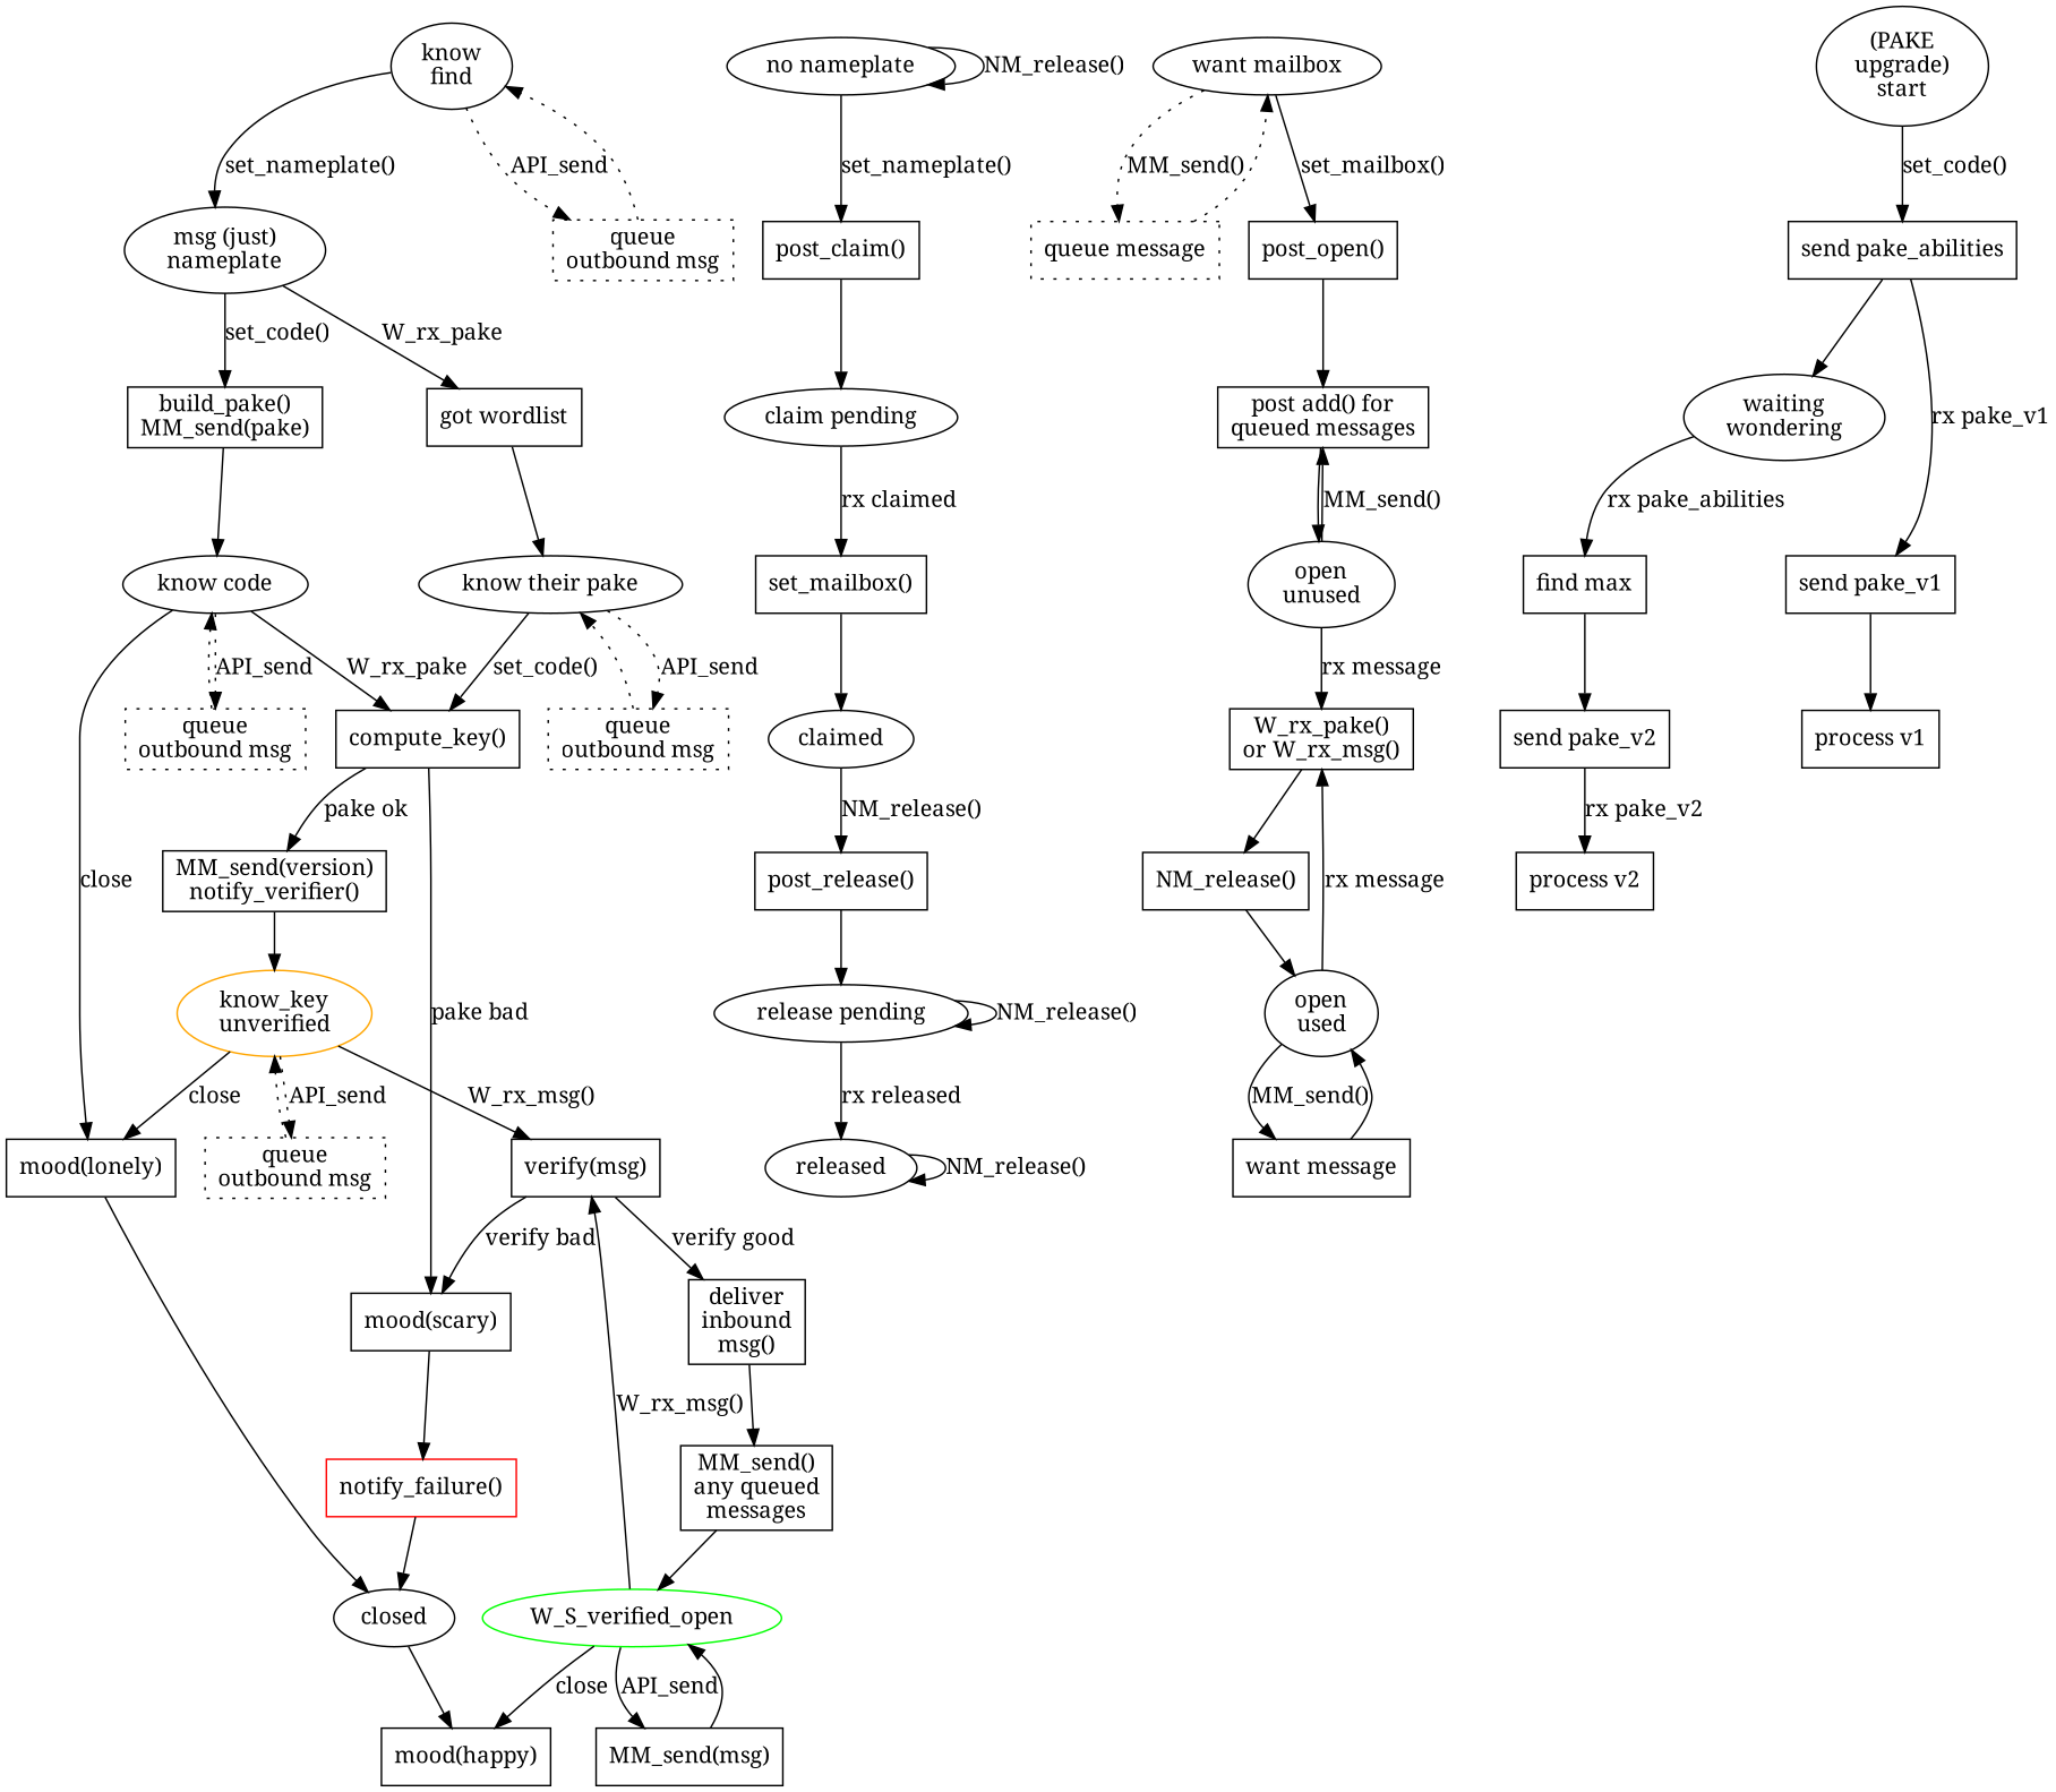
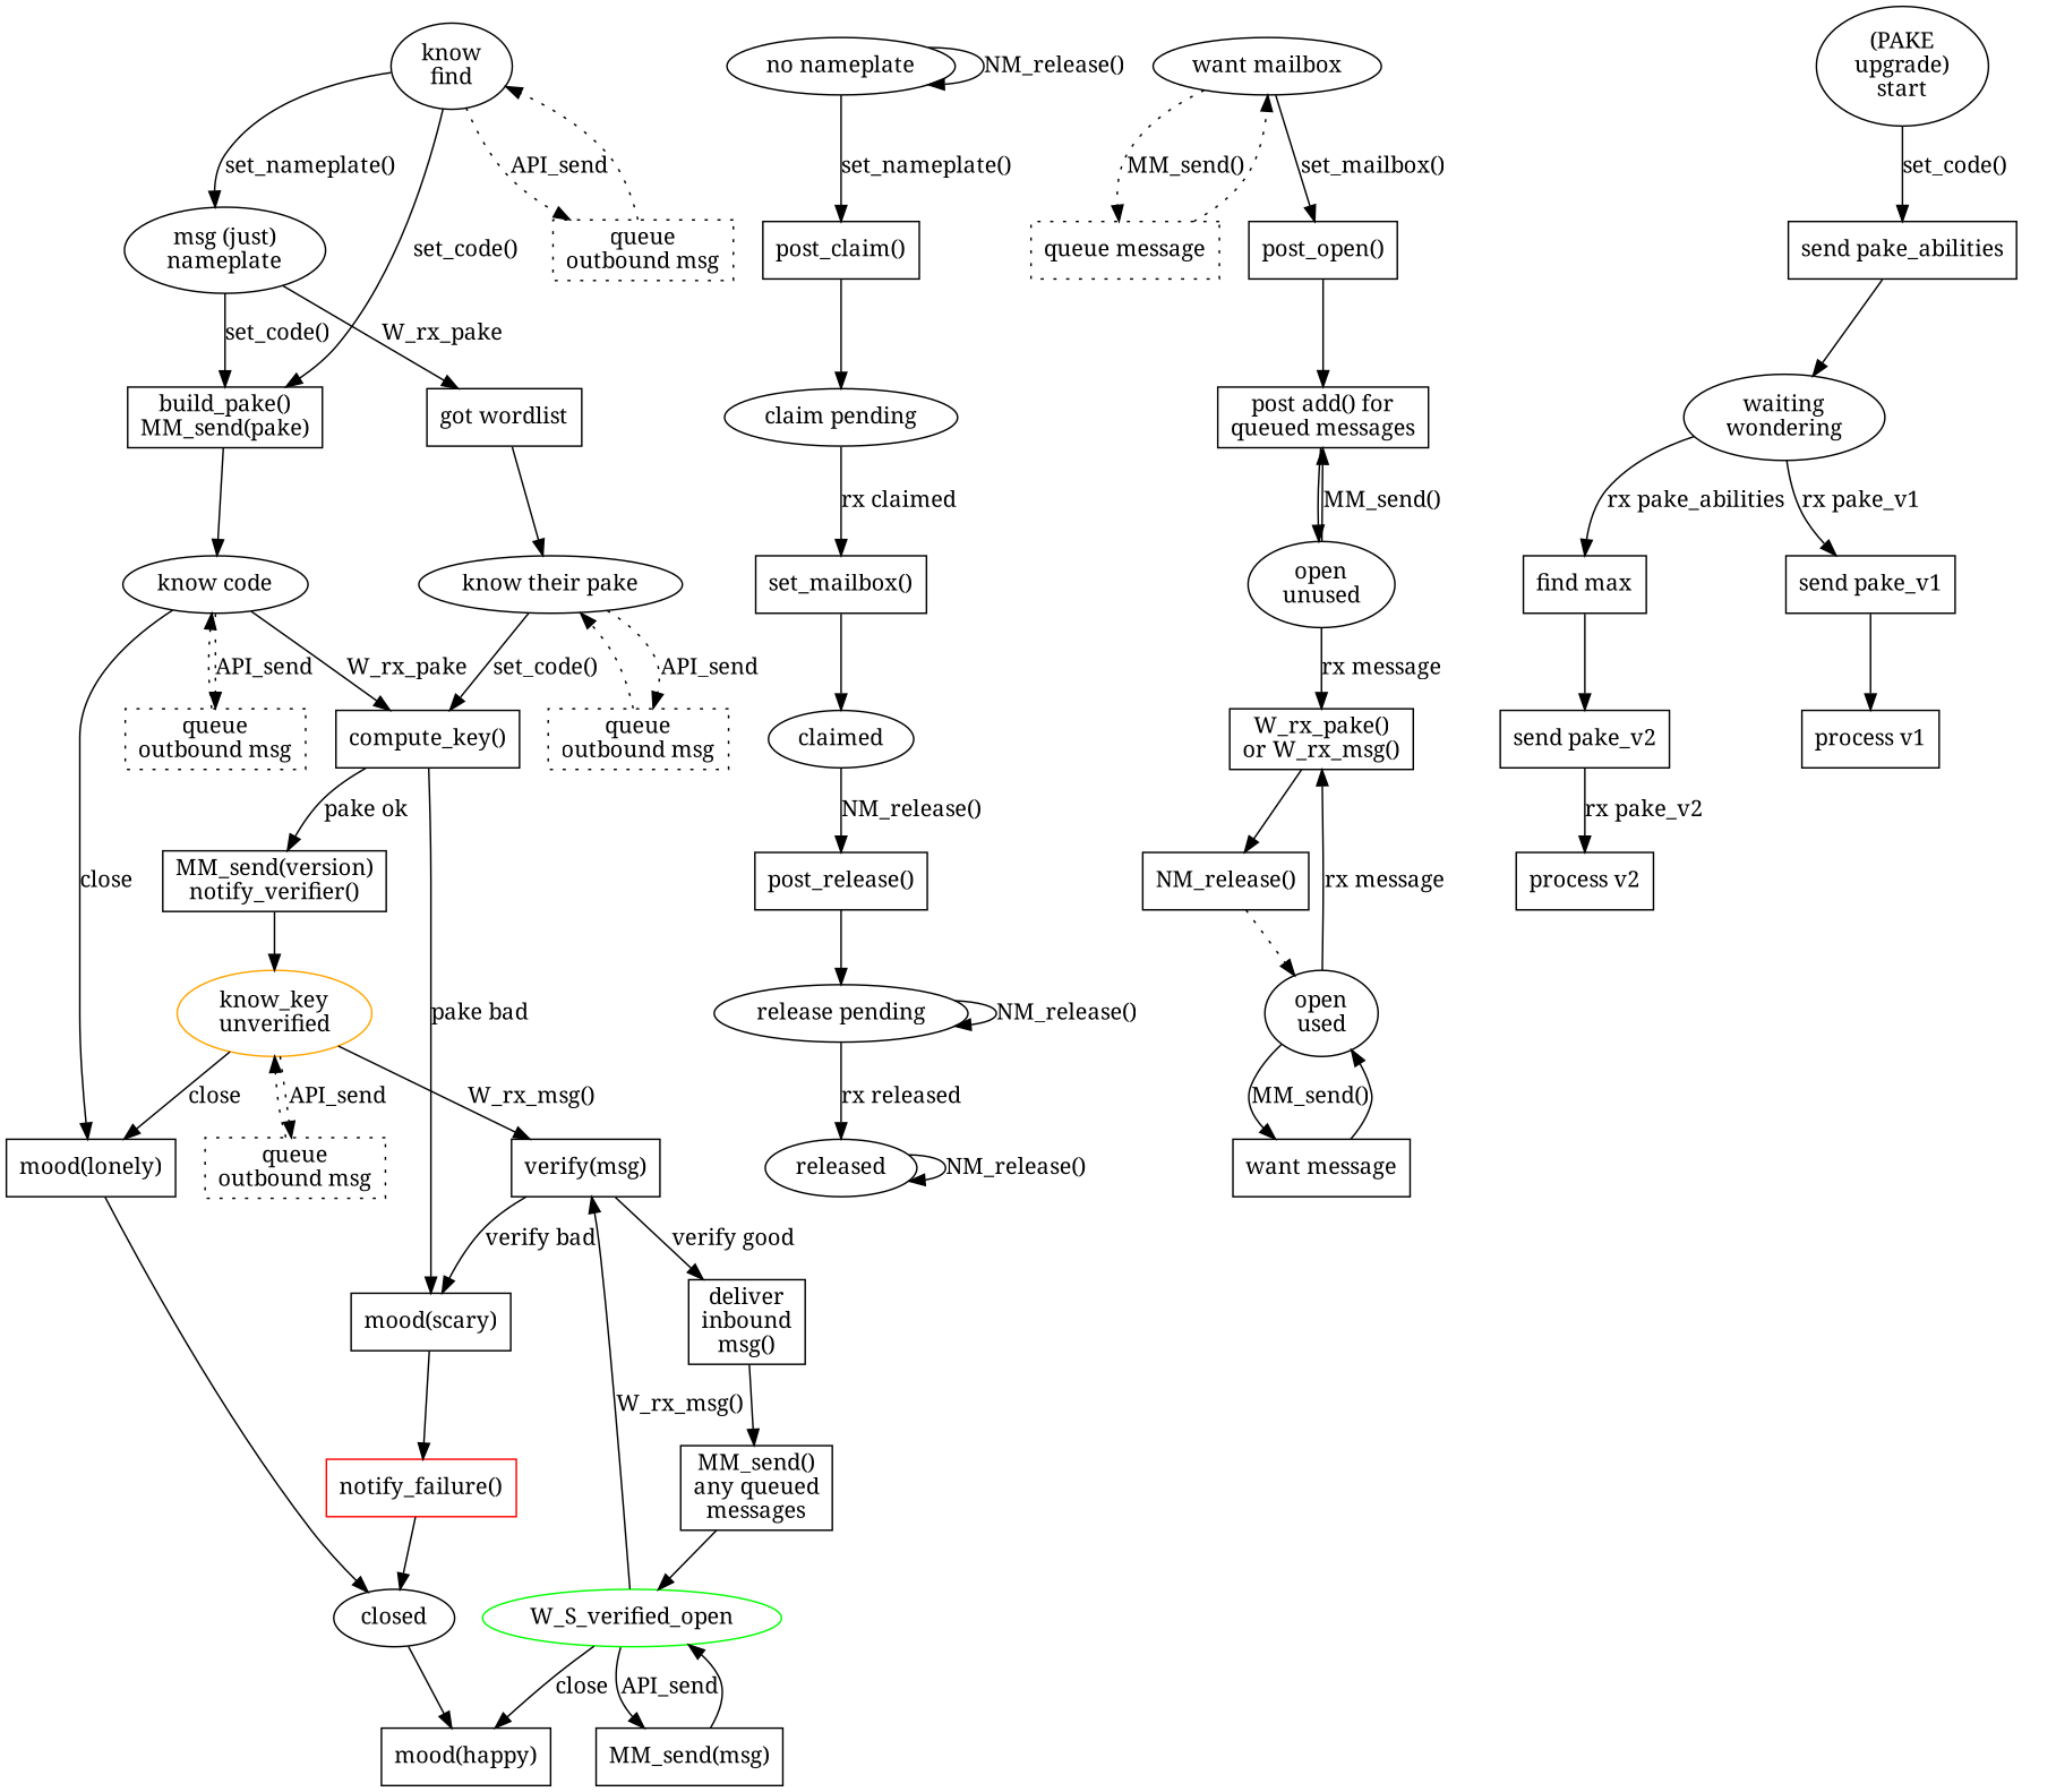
  digraph {
    fontname="Noto Serif"
    node [fontname="Noto Serif" shape=box]
    edge [fontname="Noto Serif"]
    n1 [label="know\nfind" shape=""]
    n2 [label="msg (just)\nnameplate" shape=""]
    n3 [label="build_pake()\nMM_send(pake)"]
    n4 [label="queue\noutbound msg" style=dotted]
    n5 [label="got wordlist"]
    n6 [label="know code\n" shape=""]
    n7 [label="know their pake" shape=""]
    n8 [label="compute_key()"]
    n9 [label="mood(lonely)"]
    n10 [label="queue\noutbound msg" style=dotted]
    n11 [label="MM_send(version)\nnotify_verifier()"]
    n12 [label="mood(scary)"]
    n13 [label=closed shape=""]
    n14 [color=orange label="know_key\nunverified" shape=""]
    n15 [color=red label="notify_failure()"]
    n16 [label="verify(msg)"]
    n17 [label="queue\noutbound msg" style=dotted]
    n18 [label="deliver\ninbound\nmsg()"]
    n19 [label="MM_send()\nany queued\nmessages"]
    n20 [color=green label=W_S_verified_open shape=""]
    n21 [label="mood(happy)"]
    n22 [label="MM_send(msg)"]
    n23 [label="queue\noutbound msg" style=dotted]
    n24 [label="no nameplate" shape=""]
    n25 [label="post_claim()"]
    n26 [label="claim pending" shape=""]
    n27 [label="set_mailbox()"]
    n28 [label=claimed shape=""]
    n29 [label="post_release()"]
    n30 [label="release pending" shape=""]
    n31 [label=released shape=""]
    n32 [label="want mailbox" shape=""]
    n33 [label="queue message" style=dotted]
    n34 [label="post_open()"]
    n35 [label="post add() for\nqueued messages"]
    n36 [label="open\nunused" shape=""]
    n37 [label="W_rx_pake()\nor W_rx_msg()"]
    n38 [label="NM_release()"]
    n39 [label="open\nused" shape=""]
    n40 [label="want message"]
    n41 [label="(PAKE\nupgrade)\nstart" shape=""]
    n42 [label="send pake_abilities"]
    n43 [label="waiting\nwondering" shape=""]
    n44 [label="send pake_v1"]
    n45 [label="find max"]
    n46 [label="process v1"]
    n47 [label="send pake_v2"]
    n48 [label="process v2"]
    n1 -> n2 [label="set_nameplate()"]
+   n1 -> n3 [label="set_code()"]
    n1 -> n4 [label=API_send style=dotted]
    n2 -> n3 [label="set_code()"]
    n2 -> n5 [label=W_rx_pake]
    n3 -> n6
    n4 -> n1 [style=dotted]
    n5 -> n7
    n6 -> n8 [label=W_rx_pake]
    n6 -> n9 [label=close]
    n6 -> n10 [label=API_send style=dotted]
    n7 -> n8 [label="set_code()"]
    n7 -> n23 [label=API_send style=dotted]
    n8 -> n11 [label="pake ok"]
    n8 -> n12 [label="pake bad"]
    n9 -> n13
    n10 -> n6 [style=dotted]
    n11 -> n14
    n12 -> n15
    n13 -> n21
    n14 -> n9 [label=close]
    n14 -> n16 [label="W_rx_msg()"]
    n14 -> n17 [label=API_send style=dotted]
    n15 -> n13
    n16 -> n12 [label="verify bad"]
    n16 -> n18 [label="verify good"]
    n17 -> n14 [style=dotted]
    n18 -> n19
    n19 -> n20
    n20 -> n16 [label="W_rx_msg()"]
    n20 -> n21 [label=close]
    n20 -> n22 [label=API_send]
    n22 -> n20
    n23 -> n7 [style=dotted]
    n24 -> n24 [label="NM_release()"]
    n24 -> n25 [label="set_nameplate()"]
    n25 -> n26
    n26 -> n27 [label="rx claimed"]
    n27 -> n28
    n28 -> n29 [label="NM_release()"]
    n29 -> n30
    n30 -> n30 [label="NM_release()"]
    n30 -> n31 [label="rx released"]
    n31 -> n31 [label="NM_release()"]
    n32 -> n33 [label="MM_send()" style=dotted]
    n32 -> n34 [label="set_mailbox()"]
    n33 -> n32 [style=dotted]
    n34 -> n35
    n35 -> n36
    n36 -> n35 [label="MM_send()"]
    n36 -> n37 [label="rx message"]
    n37 -> n38
-   n38 -> n39
+   n38 -> n39 [style=dotted]
    n39 -> n37 [label="rx message"]
    n39 -> n40 [label="MM_send()"]
    n40 -> n39
    n41 -> n42 [label="set_code()"]
    n42 -> n43
-   n42 -> n44 [label="rx pake_v1"]
+   n43 -> n44 [label="rx pake_v1"]
    n43 -> n45 [label="rx pake_abilities"]
    n44 -> n46
    n45 -> n47
    n47 -> n48 [label="rx pake_v2"]
  }
